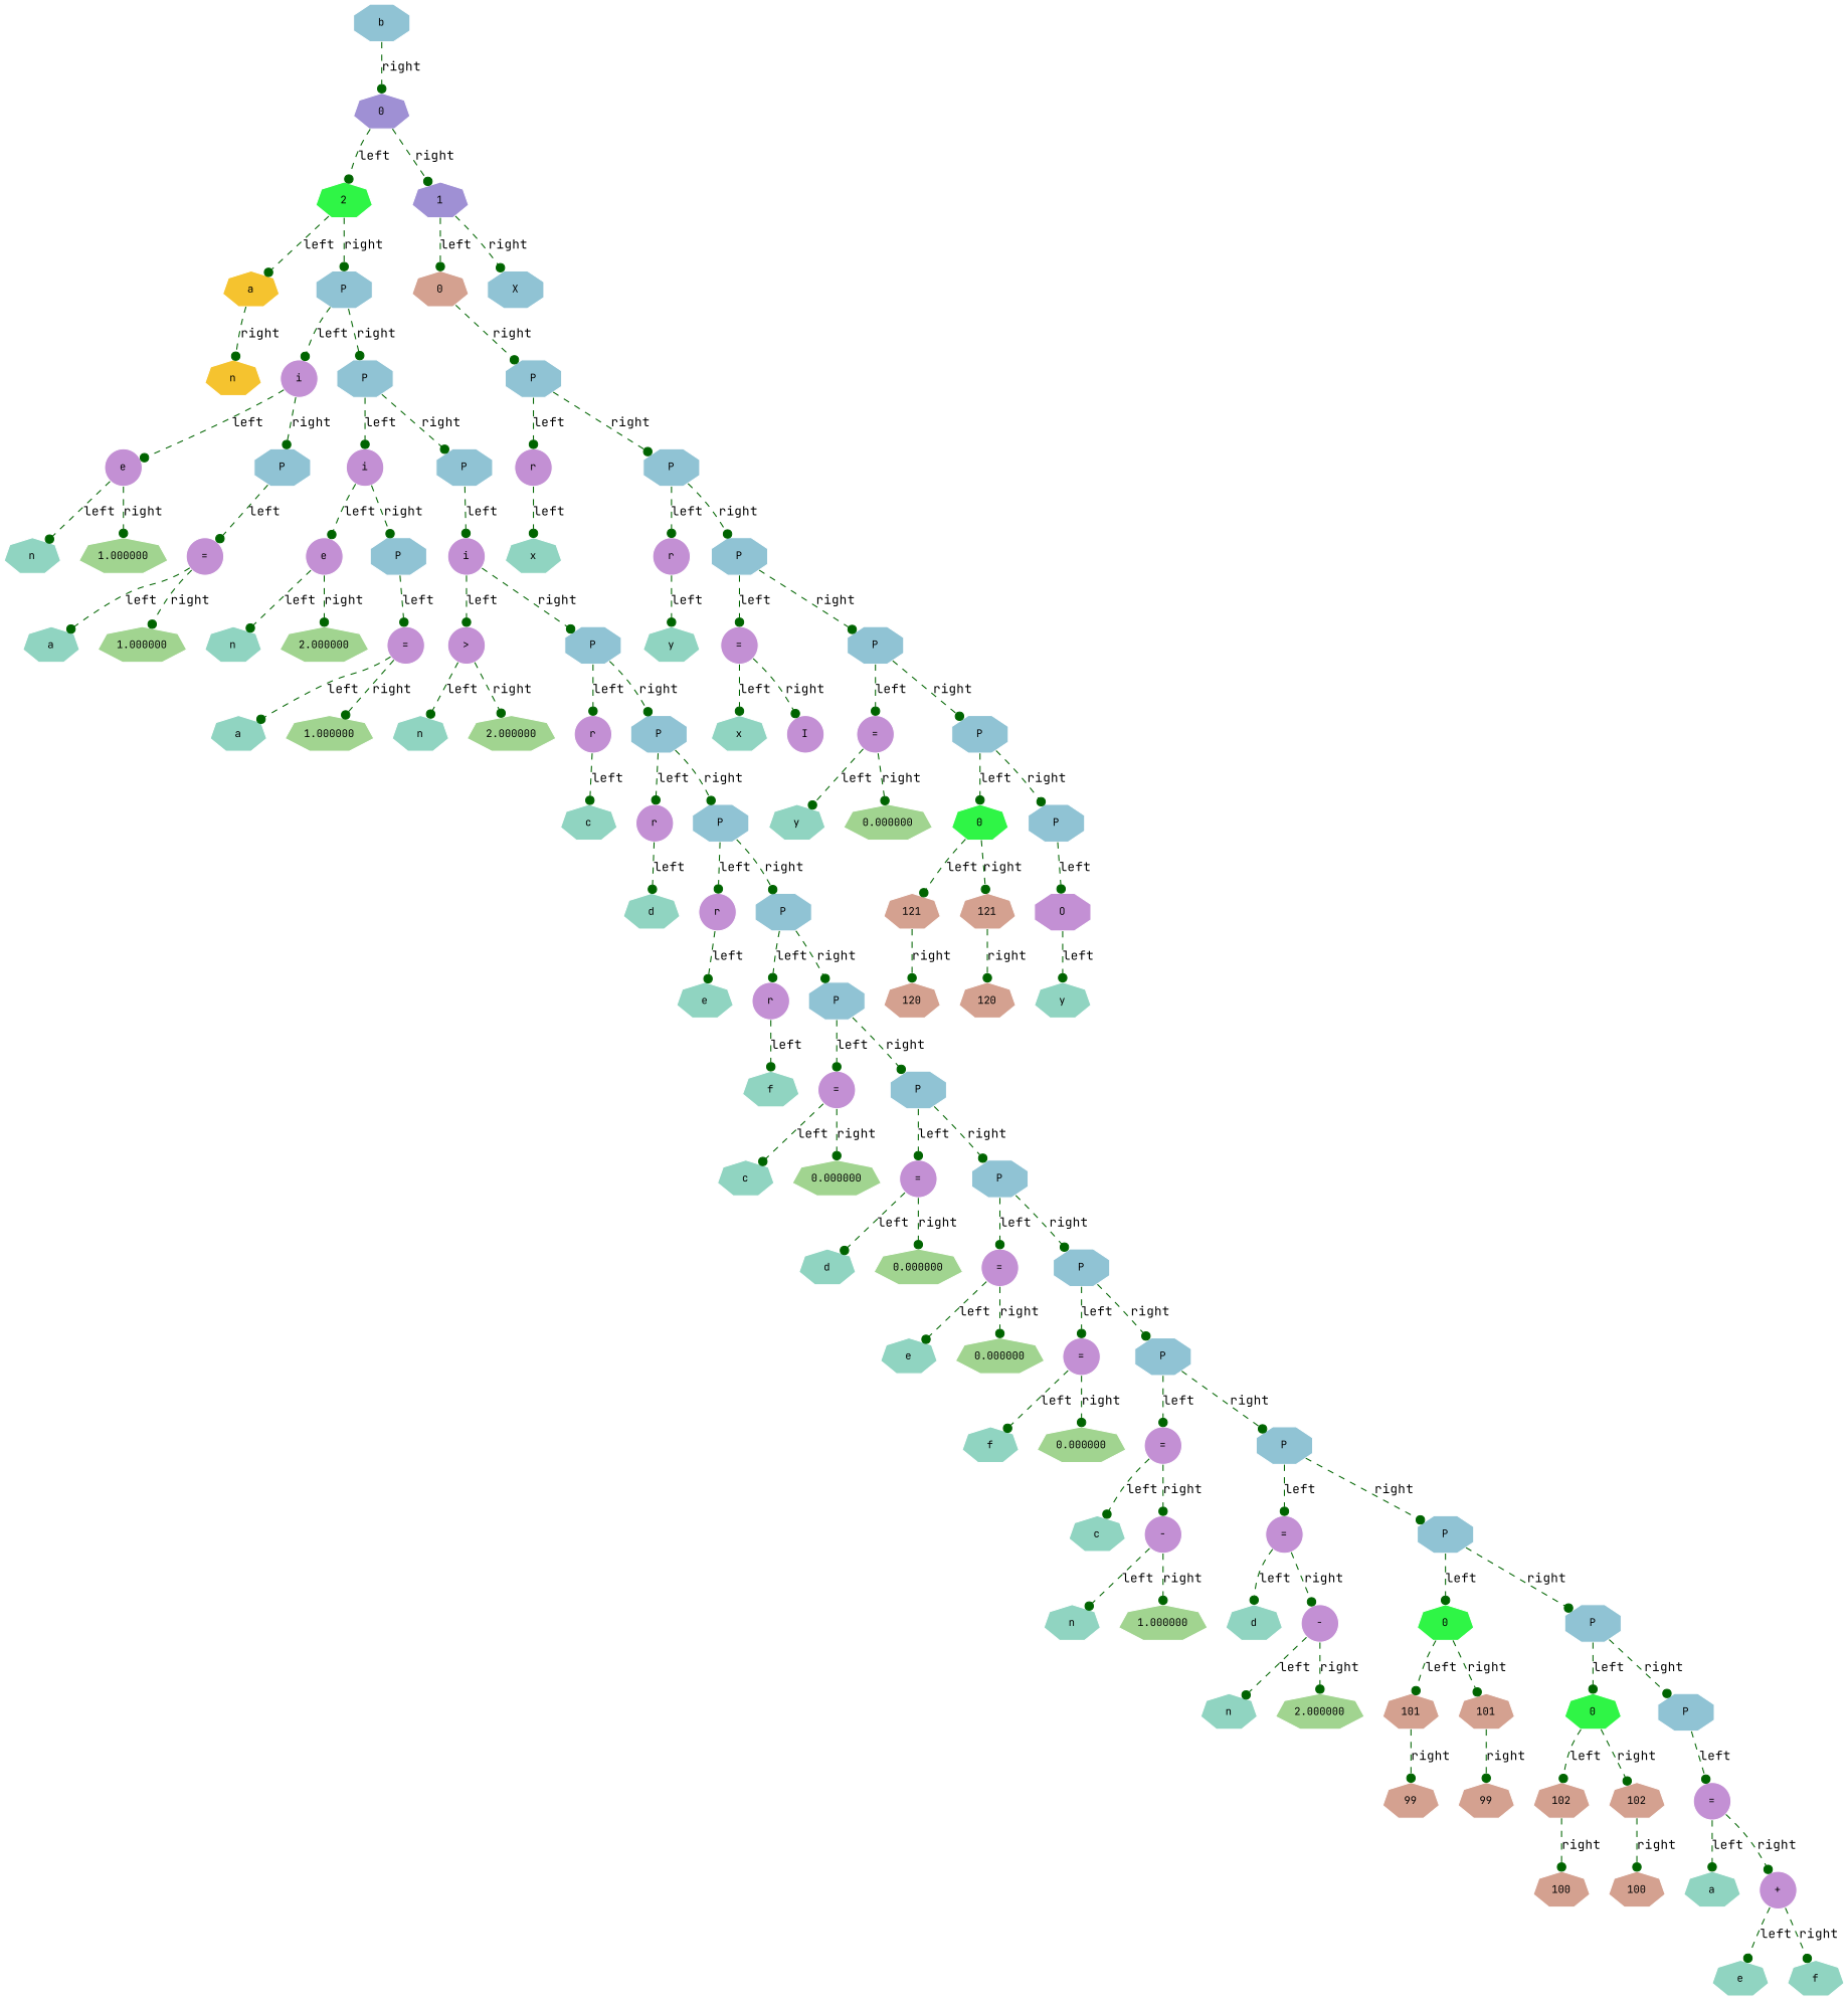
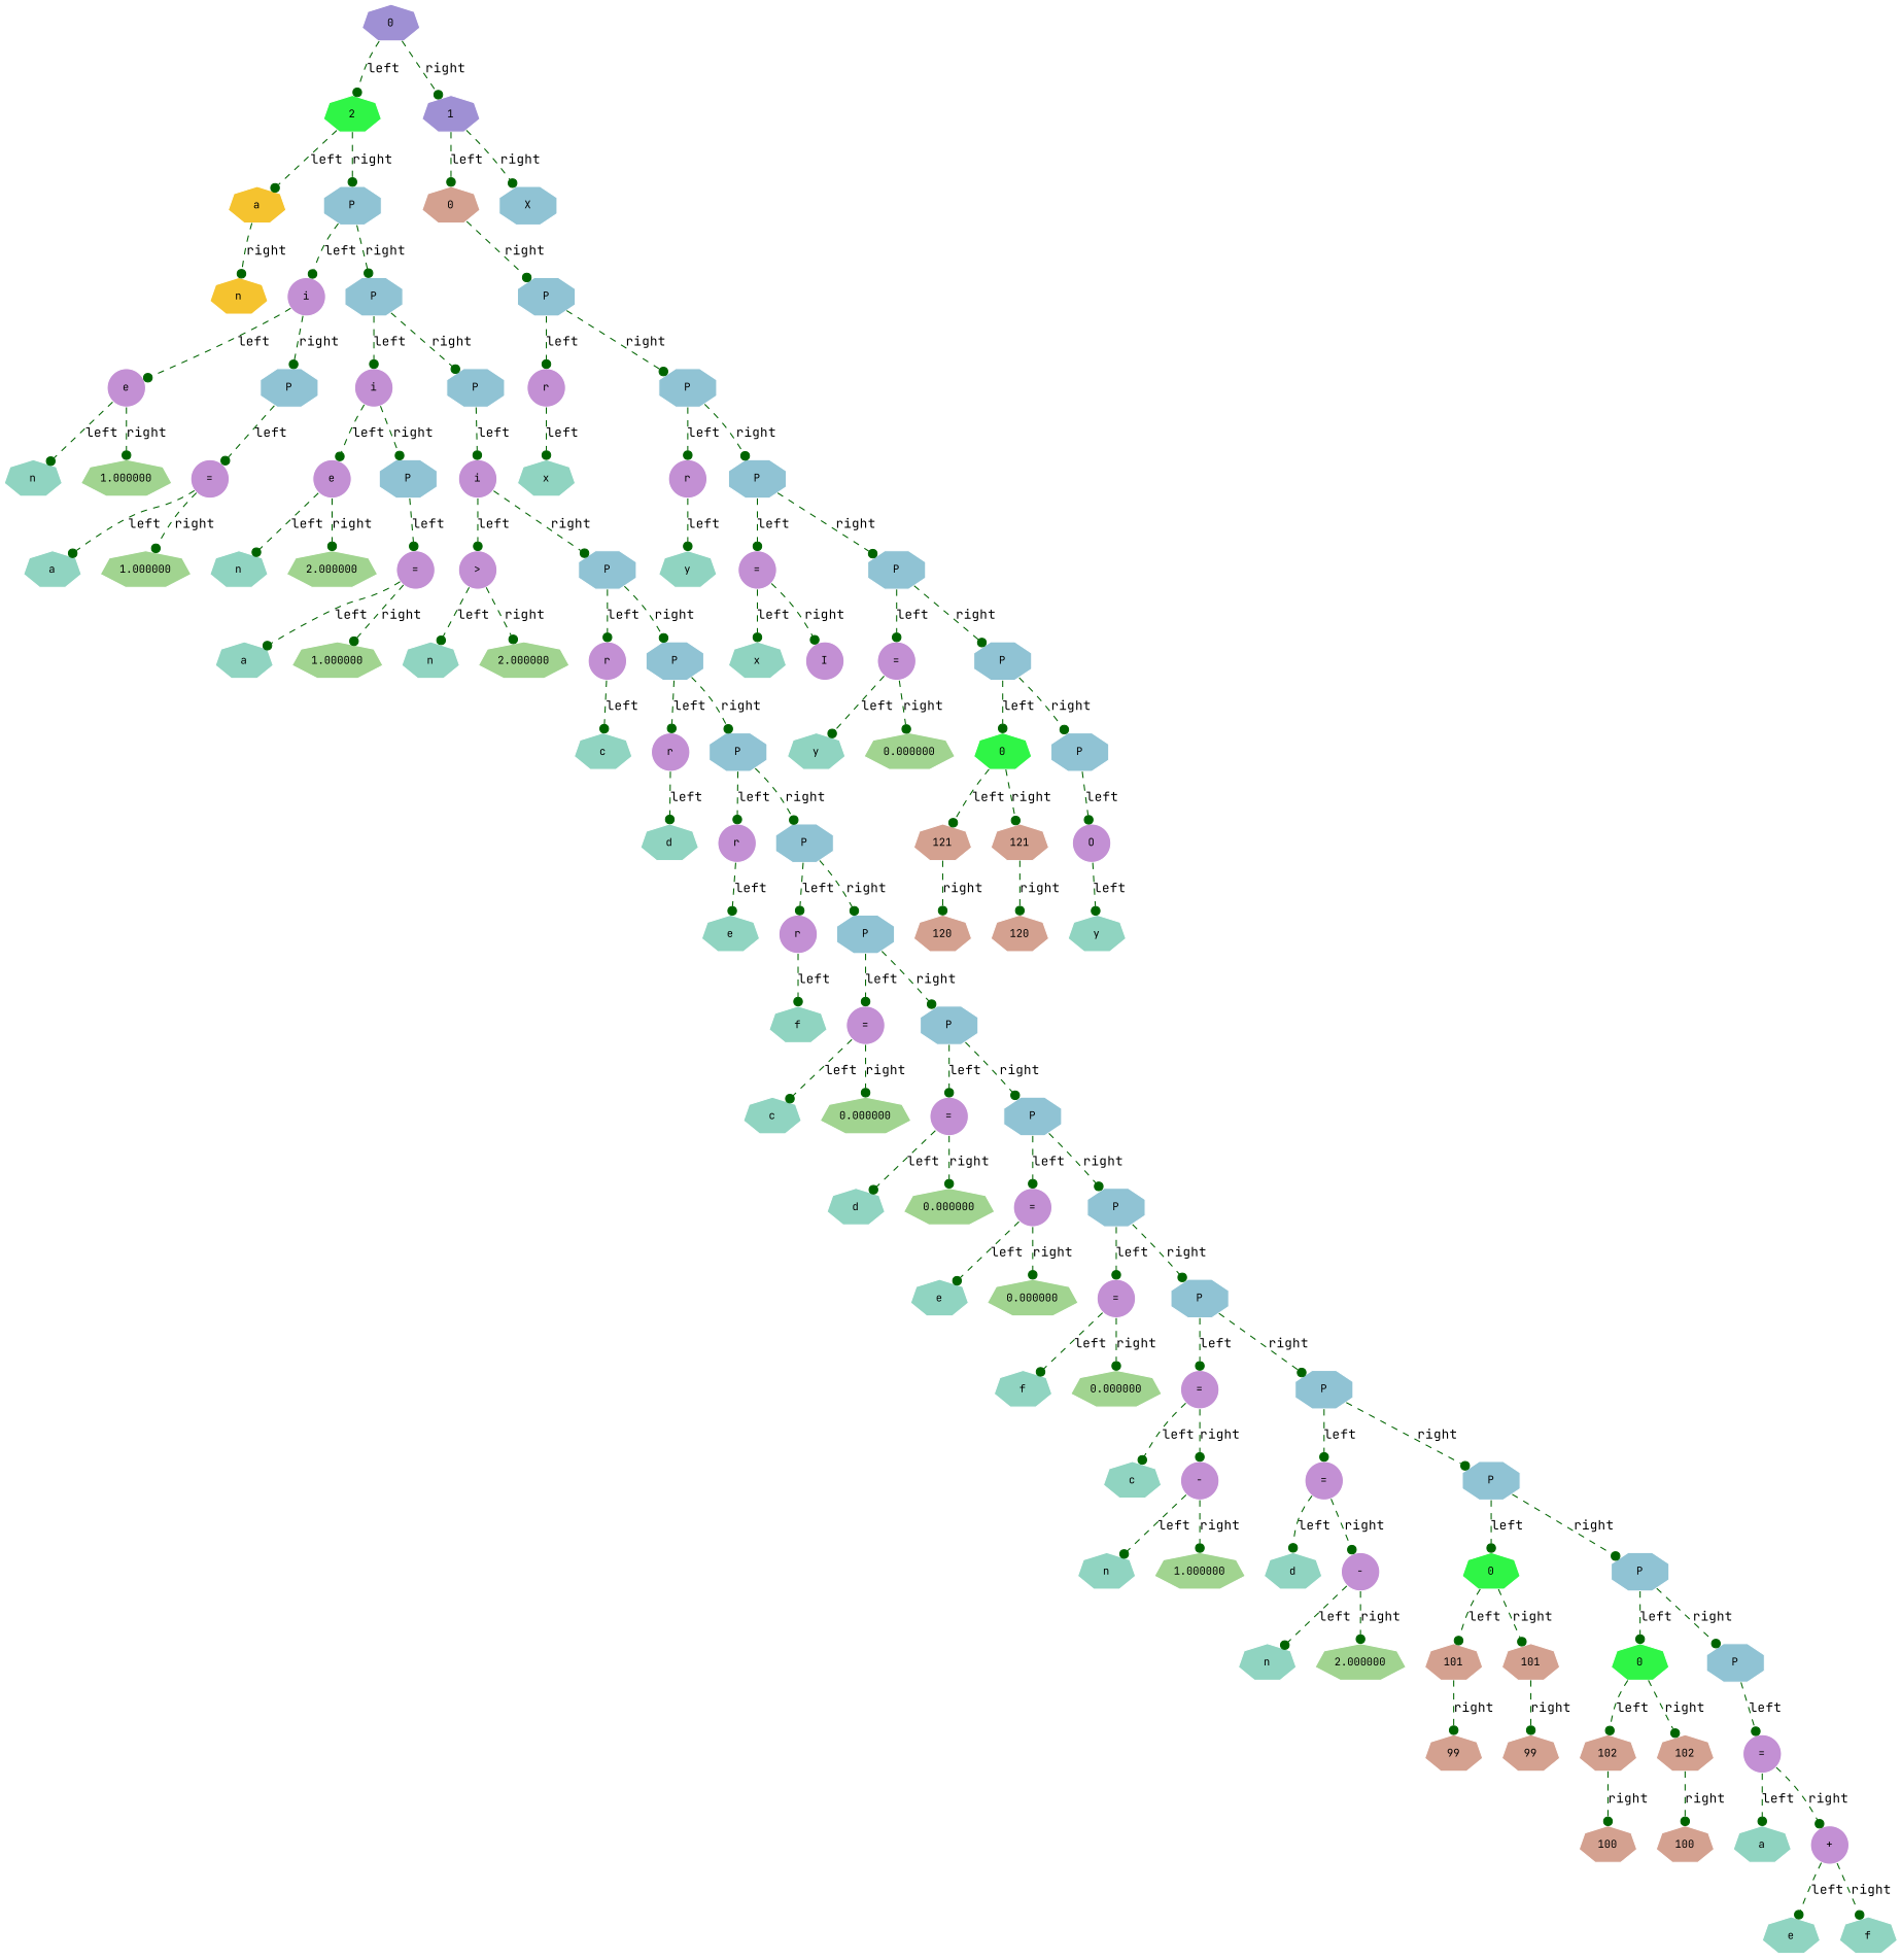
  digraph {
    fontname="JetBrains Mono"
    node [color=white fillcolor="#C390D4" fontname="JetBrains Mono" fontsize=10 shape=septagon style=filled]
    edge [arrowhead=dot color=darkgreen fontname="JetBrains Mono" fontsize=12 style=dashed]
-   n1 [fillcolor="#90C3D4" label=b shape=octagon]
    n2 [fillcolor="#9F90D4" label=0]
    n3 [fillcolor="#2FF546" label=2]
    n4 [fillcolor="#9F90D4" label=1]
    n5 [fillcolor="#F5C32F" label=a]
    n6 [fillcolor="#90C3D4" label=P shape=octagon]
    n7 [fillcolor="#D4A190" label=0]
    n8 [fillcolor="#90C3D4" label=X shape=octagon]
    n9 [fillcolor="#F5C32F" label=n]
    n10 [label=i shape=circle]
    n11 [fillcolor="#90C3D4" label=P shape=octagon]
    n12 [label=e shape=circle]
    n13 [fillcolor="#90C3D4" label=P shape=octagon]
    n14 [label=i shape=circle]
    n15 [fillcolor="#90C3D4" label=P shape=octagon]
    n16 [fillcolor="#90D4C1" label=n]
    n17 [fillcolor="#A1D490" label=1.000000]
    n18 [label="=" shape=circle]
    n19 [fillcolor="#90D4C1" label=a]
    n20 [fillcolor="#A1D490" label=1.000000]
    n21 [label=e shape=circle]
    n22 [fillcolor="#90C3D4" label=P shape=octagon]
    n23 [label=i shape=circle]
    n24 [fillcolor="#90D4C1" label=n]
    n25 [fillcolor="#A1D490" label=2.000000]
    n26 [label="=" shape=circle]
    n27 [fillcolor="#90D4C1" label=a]
    n28 [fillcolor="#A1D490" label=1.000000]
    n29 [label=">" shape=circle]
    n30 [fillcolor="#90C3D4" label=P shape=octagon]
    n31 [fillcolor="#90D4C1" label=n]
    n32 [fillcolor="#A1D490" label=2.000000]
    n33 [label=r shape=circle]
    n34 [fillcolor="#90C3D4" label=P shape=octagon]
    n35 [fillcolor="#90D4C1" label=c]
    n36 [label=r shape=circle]
    n37 [fillcolor="#90C3D4" label=P shape=octagon]
    n38 [fillcolor="#90D4C1" label=d]
    n39 [label=r shape=circle]
    n40 [fillcolor="#90C3D4" label=P shape=octagon]
    n41 [fillcolor="#90D4C1" label=e]
    n42 [label=r shape=circle]
    n43 [fillcolor="#90C3D4" label=P shape=octagon]
    n44 [fillcolor="#90D4C1" label=f]
    n45 [label="=" shape=circle]
    n46 [fillcolor="#90C3D4" label=P shape=octagon]
    n47 [fillcolor="#90D4C1" label=c]
    n48 [fillcolor="#A1D490" label=0.000000]
    n49 [label="=" shape=circle]
    n50 [fillcolor="#90C3D4" label=P shape=octagon]
    n51 [fillcolor="#90D4C1" label=d]
    n52 [fillcolor="#A1D490" label=0.000000]
    n53 [label="=" shape=circle]
    n54 [fillcolor="#90C3D4" label=P shape=octagon]
    n55 [fillcolor="#90D4C1" label=e]
    n56 [fillcolor="#A1D490" label=0.000000]
    n57 [label="=" shape=circle]
    n58 [fillcolor="#90C3D4" label=P shape=octagon]
    n59 [fillcolor="#90D4C1" label=f]
    n60 [fillcolor="#A1D490" label=0.000000]
    n61 [label="=" shape=circle]
    n62 [fillcolor="#90C3D4" label=P shape=octagon]
    n63 [fillcolor="#90D4C1" label=c]
    n64 [label="-" shape=circle]
    n65 [label="=" shape=circle]
    n66 [fillcolor="#90C3D4" label=P shape=octagon]
    n67 [fillcolor="#90D4C1" label=n]
    n68 [fillcolor="#A1D490" label=1.000000]
    n69 [fillcolor="#90D4C1" label=d]
    n70 [label="-" shape=circle]
    n71 [fillcolor="#2FF546" label=0]
    n72 [fillcolor="#90C3D4" label=P shape=octagon]
    n73 [fillcolor="#90D4C1" label=n]
    n74 [fillcolor="#A1D490" label=2.000000]
    n75 [fillcolor="#D4A190" label=101]
    n76 [fillcolor="#D4A190" label=101]
    n77 [fillcolor="#2FF546" label=0]
    n78 [fillcolor="#90C3D4" label=P shape=octagon]
    n79 [fillcolor="#D4A190" label=99]
    n80 [fillcolor="#D4A190" label=99]
    n81 [fillcolor="#D4A190" label=102]
    n82 [fillcolor="#D4A190" label=102]
    n83 [label="=" shape=circle]
    n84 [fillcolor="#D4A190" label=100]
    n85 [fillcolor="#D4A190" label=100]
    n86 [fillcolor="#90D4C1" label=a]
    n87 [label="+" shape=circle]
    n88 [fillcolor="#90D4C1" label=e]
    n89 [fillcolor="#90D4C1" label=f]
    n90 [fillcolor="#90C3D4" label=P shape=octagon]
    n91 [label=r shape=circle]
    n92 [fillcolor="#90C3D4" label=P shape=octagon]
    n93 [fillcolor="#90D4C1" label=x]
    n94 [label=r shape=circle]
    n95 [fillcolor="#90C3D4" label=P shape=octagon]
    n96 [fillcolor="#90D4C1" label=y]
    n97 [label="=" shape=circle]
    n98 [fillcolor="#90C3D4" label=P shape=octagon]
    n99 [fillcolor="#90D4C1" label=x]
    n100 [label=I shape=circle]
    n101 [label="=" shape=circle]
    n102 [fillcolor="#90C3D4" label=P shape=octagon]
    n103 [fillcolor="#90D4C1" label=y]
    n104 [fillcolor="#A1D490" label=0.000000]
    n105 [fillcolor="#2FF546" label=0]
    n106 [fillcolor="#90C3D4" label=P shape=octagon]
    n107 [fillcolor="#D4A190" label=121]
    n108 [fillcolor="#D4A190" label=121]
-   n109 [label=O shape=octagon]
+   n109 [label=O shape=circle]
    n110 [fillcolor="#D4A190" label=120]
    n111 [fillcolor="#D4A190" label=120]
    n112 [fillcolor="#90D4C1" label=y]
-   n1 -> n2 [label=right]
    n2 -> n3 [label=left]
    n2 -> n4 [label=right]
    n3 -> n5 [label=left]
    n3 -> n6 [label=right]
    n4 -> n7 [label=left]
    n4 -> n8 [label=right]
    n5 -> n9 [label=right]
    n6 -> n10 [label=left]
    n6 -> n11 [label=right]
    n7 -> n90 [label=right]
    n10 -> n12 [label=left]
    n10 -> n13 [label=right]
    n11 -> n14 [label=left]
    n11 -> n15 [label=right]
    n12 -> n16 [label=left]
    n12 -> n17 [label=right]
    n13 -> n18 [label=left]
    n14 -> n21 [label=left]
    n14 -> n22 [label=right]
    n15 -> n23 [label=left]
    n18 -> n19 [label=left]
    n18 -> n20 [label=right]
    n21 -> n24 [label=left]
    n21 -> n25 [label=right]
    n22 -> n26 [label=left]
    n23 -> n29 [label=left]
    n23 -> n30 [label=right]
    n26 -> n27 [label=left]
    n26 -> n28 [label=right]
    n29 -> n31 [label=left]
    n29 -> n32 [label=right]
    n30 -> n33 [label=left]
    n30 -> n34 [label=right]
    n33 -> n35 [label=left]
    n34 -> n36 [label=left]
    n34 -> n37 [label=right]
    n36 -> n38 [label=left]
    n37 -> n39 [label=left]
    n37 -> n40 [label=right]
    n39 -> n41 [label=left]
    n40 -> n42 [label=left]
    n40 -> n43 [label=right]
    n42 -> n44 [label=left]
    n43 -> n45 [label=left]
    n43 -> n46 [label=right]
    n45 -> n47 [label=left]
    n45 -> n48 [label=right]
    n46 -> n49 [label=left]
    n46 -> n50 [label=right]
    n49 -> n51 [label=left]
    n49 -> n52 [label=right]
    n50 -> n53 [label=left]
    n50 -> n54 [label=right]
    n53 -> n55 [label=left]
    n53 -> n56 [label=right]
    n54 -> n57 [label=left]
    n54 -> n58 [label=right]
    n57 -> n59 [label=left]
    n57 -> n60 [label=right]
    n58 -> n61 [label=left]
    n58 -> n62 [label=right]
    n61 -> n63 [label=left]
    n61 -> n64 [label=right]
    n62 -> n65 [label=left]
    n62 -> n66 [label=right]
    n64 -> n67 [label=left]
    n64 -> n68 [label=right]
    n65 -> n69 [label=left]
    n65 -> n70 [label=right]
    n66 -> n71 [label=left]
    n66 -> n72 [label=right]
    n70 -> n73 [label=left]
    n70 -> n74 [label=right]
    n71 -> n75 [label=left]
    n71 -> n76 [label=right]
    n72 -> n77 [label=left]
    n72 -> n78 [label=right]
    n75 -> n79 [label=right]
    n76 -> n80 [label=right]
    n77 -> n81 [label=left]
    n77 -> n82 [label=right]
    n78 -> n83 [label=left]
    n81 -> n84 [label=right]
    n82 -> n85 [label=right]
    n83 -> n86 [label=left]
    n83 -> n87 [label=right]
    n87 -> n88 [label=left]
    n87 -> n89 [label=right]
    n90 -> n91 [label=left]
    n90 -> n92 [label=right]
    n91 -> n93 [label=left]
    n92 -> n94 [label=left]
    n92 -> n95 [label=right]
    n94 -> n96 [label=left]
    n95 -> n97 [label=left]
    n95 -> n98 [label=right]
    n97 -> n99 [label=left]
    n97 -> n100 [label=right]
    n98 -> n101 [label=left]
    n98 -> n102 [label=right]
    n101 -> n103 [label=left]
    n101 -> n104 [label=right]
    n102 -> n105 [label=left]
    n102 -> n106 [label=right]
    n105 -> n107 [label=left]
    n105 -> n108 [label=right]
    n106 -> n109 [label=left]
    n107 -> n110 [label=right]
    n108 -> n111 [label=right]
    n109 -> n112 [label=left]
  }
